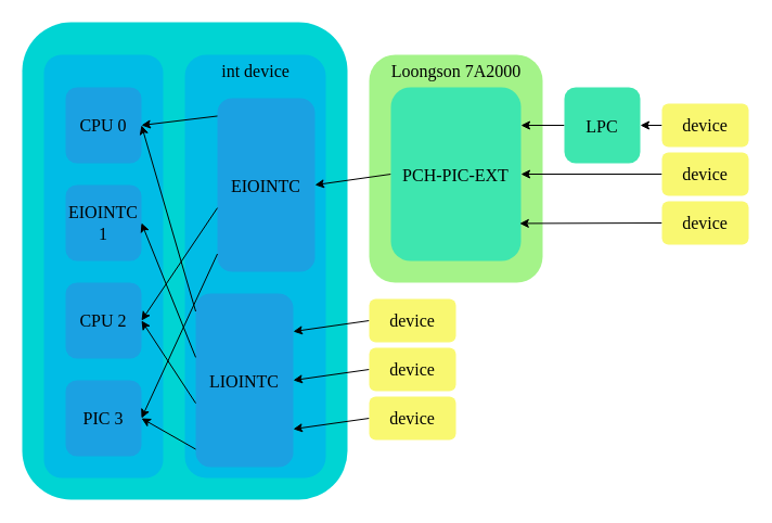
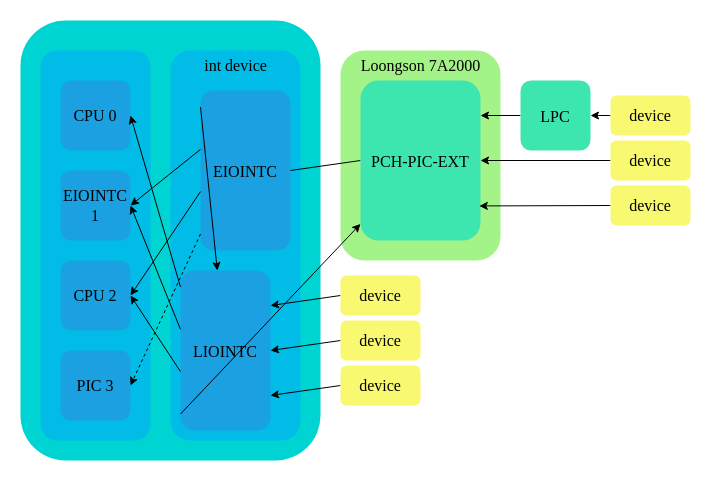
  <mxCell id="0" />
  <mxCell id="1" parent="0" />
  <mxCell id="2" value="" style="rounded=1;whiteSpace=wrap;html=1;fontFamily=Times New Roman;fontSize=16;fontColor=#000000;fillColor=#00D4D3;strokeColor=none;" parent="1" vertex="1"><mxGeometry x="20" y="20" width="300" height="440" as="geometry" /></mxCell>
  <mxCell id="3" value="" style="rounded=1;whiteSpace=wrap;html=1;fillColor=#00BCE6;strokeColor=none;" parent="1" vertex="1"><mxGeometry x="40" y="50" width="110" height="390" as="geometry" /></mxCell>
  <mxCell id="4" value="" style="rounded=1;whiteSpace=wrap;html=1;fontFamily=Times New Roman;fontSize=16;fontColor=#000000;fillColor=#A4F389;strokeColor=none;" parent="1" vertex="1"><mxGeometry x="340" y="50" width="160" height="210" as="geometry" /></mxCell>
  <mxCell id="5" value="" style="rounded=1;whiteSpace=wrap;html=1;fillColor=#00BCE6;strokeColor=none;" parent="1" vertex="1"><mxGeometry x="170" y="50" width="130" height="390" as="geometry" /></mxCell>
  <mxCell id="6" value="EIOINTC" style="%3CmxGraphModel%3E%3Croot%3E%3CmxCell%20id%3D%220%22%2F%3E%3CmxCell%20id%3D%221%22%20parent%3D%220%22%2F%3E%3CmxCell%20id%3D%222%22%20value%3D%22%E7%94%B3%E8%AF%B7%20IPIPE_IPI_BASE%20~%26%2310%3BIPIPE_IPI_BASE%20%2B%20NR_IPI%20%2B%26%2310%3BIPIPE_OOB_IPI_NR%20%E6%89%80%E6%9C%89%20ipipe%26%2310%3Bvirq%20%E5%8F%B7%22%20style%3D%22text%3BstrokeColor%3Dnone%3BfillColor%3D%23B3AFB5%3Balign%3Dcenter%3BverticalAlign%3Dmiddle%3BspacingLeft%3D4%3BspacingRight%3D4%3Boverflow%3Dhidden%3Brotatable%3D0%3Bpoints%3D%5B%5B0%2C0.5%5D%2C%5B1%2C0.5%5D%5D%3BportConstraint%3Deastwest%3BfontFamily%3DCourier%20New%3BfontSize%3D16%3BtextDirection%3Dltr%3BfontStyle%3D1%3Brounded%3D1%3BfontColor%3D%23000000%3BlabelBackgroundColor%3Dnone%3B%22%20vertex%3D%221%22%20parent%3D%221%22%3E%3CmxGeometry%20x%3D%22480%22%20y%3D%22512.5%22%20width%3D%22275%22%20height%3D%2285%22%20as%3D%22geometry%22%2F%3E%3C%2FmxCell%3E%3C%2Froot%3E%3C%2FmxGraphModel%3E;fontSize=16;fontFamily=Times New Roman;rounded=1;strokeColor=none;fillColor=#1BA1E2;fontColor=#000000;" parent="1" vertex="1"><mxGeometry x="200" y="90" width="90" height="160" as="geometry" /></mxCell>
  <mxCell id="7" value="&lt;font&gt;CPU 0&lt;/font&gt;" style="rounded=1;whiteSpace=wrap;html=1;fontSize=16;fillColor=#1BA1E2;fontColor=#000000;strokeColor=none;fontFamily=Times New Roman;fontStyle=0;fillStyle=auto;gradientColor=none;container=0;" parent="1" vertex="1"><mxGeometry x="60" y="80" width="70" height="70" as="geometry" /></mxCell>
- <mxCell id="8" style="edgeStyle=none;html=1;exitX=0;exitY=0.5;exitDx=0;exitDy=0;entryX=1;entryY=0.5;entryDx=0;entryDy=0;fontFamily=Times New Roman;fontSize=16;fontColor=#000000;" parent="1" source="9" target="6" edge="1"><mxGeometry relative="1" as="geometry" /></mxCell>
+ <mxCell id="8" style="edgeStyle=none;html=1;exitX=0;exitY=0.5;exitDx=0;exitDy=0;entryX=1;entryY=0.5;entryDx=0;entryDy=0;fontFamily=Times New Roman;fontSize=16;fontColor=#000000;endArrow=none;" parent="1" source="9" target="6" edge="1"><mxGeometry relative="1" as="geometry" /></mxCell>
  <mxCell id="9" value="PCH-PIC-EXT" style="%3CmxGraphModel%3E%3Croot%3E%3CmxCell%20id%3D%220%22%2F%3E%3CmxCell%20id%3D%221%22%20parent%3D%220%22%2F%3E%3CmxCell%20id%3D%222%22%20value%3D%22%E7%94%B3%E8%AF%B7%20IPIPE_IPI_BASE%20~%26%2310%3BIPIPE_IPI_BASE%20%2B%20NR_IPI%20%2B%26%2310%3BIPIPE_OOB_IPI_NR%20%E6%89%80%E6%9C%89%20ipipe%26%2310%3Bvirq%20%E5%8F%B7%22%20style%3D%22text%3BstrokeColor%3Dnone%3BfillColor%3D%23B3AFB5%3Balign%3Dcenter%3BverticalAlign%3Dmiddle%3BspacingLeft%3D4%3BspacingRight%3D4%3Boverflow%3Dhidden%3Brotatable%3D0%3Bpoints%3D%5B%5B0%2C0.5%5D%2C%5B1%2C0.5%5D%5D%3BportConstraint%3Deastwest%3BfontFamily%3DCourier%20New%3BfontSize%3D16%3BtextDirection%3Dltr%3BfontStyle%3D1%3Brounded%3D1%3BfontColor%3D%23000000%3BlabelBackgroundColor%3Dnone%3B%22%20vertex%3D%221%22%20parent%3D%221%22%3E%3CmxGeometry%20x%3D%22480%22%20y%3D%22512.5%22%20width%3D%22275%22%20height%3D%2285%22%20as%3D%22geometry%22%2F%3E%3C%2FmxCell%3E%3C%2Froot%3E%3C%2FmxGraphModel%3E;fontSize=16;fontFamily=Times New Roman;rounded=1;strokeColor=none;fillColor=#3EE6AF;fontColor=#000000;" parent="1" vertex="1"><mxGeometry x="360" y="80" width="120" height="160" as="geometry" /></mxCell>
  <mxCell id="10" style="edgeStyle=none;html=1;exitX=0;exitY=0.5;exitDx=0;exitDy=0;entryX=1;entryY=0.219;entryDx=0;entryDy=0;entryPerimeter=0;fontFamily=Times New Roman;fontSize=16;fontColor=#000000;" parent="1" source="11" target="23" edge="1"><mxGeometry relative="1" as="geometry" /></mxCell>
  <mxCell id="11" value="&lt;font&gt;device&lt;/font&gt;" style="rounded=1;whiteSpace=wrap;html=1;strokeColor=none;fontSize=16;fillColor=#F9F871;fontColor=#000000;fontFamily=Times New Roman;fontStyle=0;container=0;" parent="1" vertex="1"><mxGeometry x="340" y="275" width="80" height="40" as="geometry" /></mxCell>
  <mxCell id="12" style="edgeStyle=none;html=1;exitX=0;exitY=0.5;exitDx=0;exitDy=0;entryX=1;entryY=0.5;entryDx=0;entryDy=0;fontFamily=Times New Roman;fontSize=16;fontColor=#000000;" parent="1" source="13" target="23" edge="1"><mxGeometry relative="1" as="geometry" /></mxCell>
  <mxCell id="13" value="&lt;font&gt;device&lt;/font&gt;" style="rounded=1;whiteSpace=wrap;html=1;strokeColor=none;fontSize=16;fillColor=#F9F871;fontColor=#000000;fontFamily=Times New Roman;fontStyle=0;container=0;" parent="1" vertex="1"><mxGeometry x="340" y="320" width="80" height="40" as="geometry" /></mxCell>
  <mxCell id="14" style="edgeStyle=none;html=1;exitX=0;exitY=0.5;exitDx=0;exitDy=0;entryX=1;entryY=0.781;entryDx=0;entryDy=0;entryPerimeter=0;fontFamily=Times New Roman;fontSize=16;fontColor=#000000;" parent="1" source="15" target="23" edge="1"><mxGeometry relative="1" as="geometry" /></mxCell>
  <mxCell id="15" value="&lt;font&gt;device&lt;/font&gt;" style="rounded=1;whiteSpace=wrap;html=1;strokeColor=none;fontSize=16;fillColor=#F9F871;fontColor=#000000;fontFamily=Times New Roman;fontStyle=0;container=0;" parent="1" vertex="1"><mxGeometry x="340" y="365" width="80" height="40" as="geometry" /></mxCell>
  <mxCell id="16" value="&lt;font&gt;CPU 2&lt;/font&gt;" style="rounded=1;whiteSpace=wrap;html=1;fontSize=16;fillColor=#1BA1E2;fontColor=#000000;strokeColor=none;fontFamily=Times New Roman;fontStyle=0;fillStyle=auto;gradientColor=none;container=0;" parent="1" vertex="1"><mxGeometry x="60" y="260" width="70" height="70" as="geometry" /></mxCell>
  <mxCell id="17" value="&lt;font&gt;PIC 3&lt;/font&gt;" style="rounded=1;whiteSpace=wrap;html=1;fontSize=16;fillColor=#1BA1E2;fontColor=#000000;strokeColor=none;fontFamily=Times New Roman;fontStyle=0;fillStyle=auto;gradientColor=none;container=0;" parent="1" vertex="1"><mxGeometry x="60" y="350" width="70" height="70" as="geometry" /></mxCell>
  <mxCell id="18" value="&lt;font&gt;EIOINTC 1&lt;/font&gt;" style="rounded=1;whiteSpace=wrap;html=1;fontSize=16;fillColor=#1BA1E2;fontColor=#000000;strokeColor=none;fontFamily=Times New Roman;fontStyle=0;fillStyle=auto;gradientColor=none;container=0;" parent="1" vertex="1"><mxGeometry x="60" y="170" width="70" height="70" as="geometry" /></mxCell>
- <mxCell id="19" value="" style="endArrow=classic;html=1;entryX=1;entryY=0.5;entryDx=0;entryDy=0;exitX=0;exitY=0.103;exitDx=0;exitDy=0;exitPerimeter=0;" parent="1" source="6" target="7" edge="1"><mxGeometry width="50" height="50" relative="1" as="geometry"><mxPoint x="50" y="270" as="sourcePoint" /><mxPoint x="100" y="220" as="targetPoint" /></mxGeometry></mxCell>
+ <mxCell id="19" value="" style="endArrow=classic;html=1;exitX=0;exitY=0.103;exitDx=0;exitDy=0;exitPerimeter=0;" parent="1" source="6" target="23" edge="1"><mxGeometry width="50" height="50" relative="1" as="geometry"><mxPoint x="50" y="270" as="sourcePoint" /><mxPoint x="100" y="220" as="targetPoint" /></mxGeometry></mxCell>
+ <mxCell id="20" value="" style="endArrow=classic;html=1;entryX=1;entryY=0.5;entryDx=0;entryDy=0;exitX=0;exitY=0.368;exitDx=0;exitDy=0;exitPerimeter=0;" parent="1" source="6" target="18" edge="1"><mxGeometry width="50" height="50" relative="1" as="geometry"><mxPoint x="30" y="290" as="sourcePoint" /><mxPoint x="80" y="240" as="targetPoint" /></mxGeometry></mxCell>
  <mxCell id="21" value="" style="endArrow=classic;html=1;entryX=1;entryY=0.5;entryDx=0;entryDy=0;exitX=0;exitY=0.632;exitDx=0;exitDy=0;exitPerimeter=0;" parent="1" source="6" target="16" edge="1"><mxGeometry width="50" height="50" relative="1" as="geometry"><mxPoint x="190" y="350" as="sourcePoint" /><mxPoint x="240" y="300" as="targetPoint" /></mxGeometry></mxCell>
- <mxCell id="22" value="" style="endArrow=classic;html=1;entryX=1;entryY=0.5;entryDx=0;entryDy=0;exitX=0;exitY=0.897;exitDx=0;exitDy=0;exitPerimeter=0;" parent="1" source="6" target="17" edge="1"><mxGeometry width="50" height="50" relative="1" as="geometry"><mxPoint x="140" y="440" as="sourcePoint" /><mxPoint x="190" y="390" as="targetPoint" /></mxGeometry></mxCell>
+ <mxCell id="22" value="" style="endArrow=classic;html=1;entryX=1;entryY=0.5;entryDx=0;entryDy=0;exitX=0;exitY=0.897;exitDx=0;exitDy=0;exitPerimeter=0;dashed=1;" parent="1" source="6" target="17" edge="1"><mxGeometry width="50" height="50" relative="1" as="geometry"><mxPoint x="140" y="440" as="sourcePoint" /><mxPoint x="190" y="390" as="targetPoint" /></mxGeometry></mxCell>
  <mxCell id="23" value="LIOINTC" style="%3CmxGraphModel%3E%3Croot%3E%3CmxCell%20id%3D%220%22%2F%3E%3CmxCell%20id%3D%221%22%20parent%3D%220%22%2F%3E%3CmxCell%20id%3D%222%22%20value%3D%22%E7%94%B3%E8%AF%B7%20IPIPE_IPI_BASE%20~%26%2310%3BIPIPE_IPI_BASE%20%2B%20NR_IPI%20%2B%26%2310%3BIPIPE_OOB_IPI_NR%20%E6%89%80%E6%9C%89%20ipipe%26%2310%3Bvirq%20%E5%8F%B7%22%20style%3D%22text%3BstrokeColor%3Dnone%3BfillColor%3D%23B3AFB5%3Balign%3Dcenter%3BverticalAlign%3Dmiddle%3BspacingLeft%3D4%3BspacingRight%3D4%3Boverflow%3Dhidden%3Brotatable%3D0%3Bpoints%3D%5B%5B0%2C0.5%5D%2C%5B1%2C0.5%5D%5D%3BportConstraint%3Deastwest%3BfontFamily%3DCourier%20New%3BfontSize%3D16%3BtextDirection%3Dltr%3BfontStyle%3D1%3Brounded%3D1%3BfontColor%3D%23000000%3BlabelBackgroundColor%3Dnone%3B%22%20vertex%3D%221%22%20parent%3D%221%22%3E%3CmxGeometry%20x%3D%22480%22%20y%3D%22512.5%22%20width%3D%22275%22%20height%3D%2285%22%20as%3D%22geometry%22%2F%3E%3C%2FmxCell%3E%3C%2Froot%3E%3C%2FmxGraphModel%3E;fontSize=16;fontFamily=Times New Roman;rounded=1;strokeColor=none;fillColor=#1BA1E2;fontColor=#000000;" parent="1" vertex="1"><mxGeometry x="180" y="270" width="90" height="160" as="geometry" /></mxCell>
- <mxCell id="24" value="" style="endArrow=classic;html=1;entryX=1;entryY=0.5;entryDx=0;entryDy=0;exitX=0;exitY=0.897;exitDx=0;exitDy=0;exitPerimeter=0;" parent="1" source="23" target="17" edge="1"><mxGeometry width="50" height="50" relative="1" as="geometry"><mxPoint x="170" y="385" as="sourcePoint" /><mxPoint x="250" y="340" as="targetPoint" /></mxGeometry></mxCell>
+ <mxCell id="24" value="" style="endArrow=classic;html=1;exitX=0;exitY=0.897;exitDx=0;exitDy=0;exitPerimeter=0;" parent="1" source="23" target="9" edge="1"><mxGeometry width="50" height="50" relative="1" as="geometry"><mxPoint x="170" y="385" as="sourcePoint" /><mxPoint x="250" y="340" as="targetPoint" /></mxGeometry></mxCell>
  <mxCell id="25" value="" style="endArrow=classic;html=1;entryX=1;entryY=0.5;entryDx=0;entryDy=0;exitX=0;exitY=0.103;exitDx=0;exitDy=0;exitPerimeter=0;" parent="1" source="23" target="7" edge="1"><mxGeometry width="50" height="50" relative="1" as="geometry"><mxPoint x="160" y="130" as="sourcePoint" /><mxPoint x="250" y="190" as="targetPoint" /></mxGeometry></mxCell>
  <mxCell id="26" value="" style="endArrow=classic;html=1;entryX=1;entryY=0.5;entryDx=0;entryDy=0;exitX=0;exitY=0.368;exitDx=0;exitDy=0;exitPerimeter=0;" parent="1" source="23" target="18" edge="1"><mxGeometry width="50" height="50" relative="1" as="geometry"><mxPoint x="170" y="190" as="sourcePoint" /><mxPoint x="240" y="170" as="targetPoint" /></mxGeometry></mxCell>
  <mxCell id="27" value="" style="endArrow=classic;html=1;entryX=1;entryY=0.5;entryDx=0;entryDy=0;exitX=0;exitY=0.632;exitDx=0;exitDy=0;exitPerimeter=0;" parent="1" source="23" target="16" edge="1"><mxGeometry width="50" height="50" relative="1" as="geometry"><mxPoint x="190" y="330" as="sourcePoint" /><mxPoint x="240" y="280" as="targetPoint" /></mxGeometry></mxCell>
  <mxCell id="28" value="&lt;font color=&quot;#000000&quot;&gt;int device&lt;/font&gt;" style="text;html=1;align=center;verticalAlign=middle;resizable=0;points=[];autosize=1;strokeColor=none;fillColor=none;fontFamily=Times New Roman;fontSize=16;" parent="1" vertex="1"><mxGeometry x="190" y="50" width="90" height="30" as="geometry" /></mxCell>
  <mxCell id="29" style="edgeStyle=none;html=1;exitX=0;exitY=0.5;exitDx=0;exitDy=0;entryX=1;entryY=0.219;entryDx=0;entryDy=0;entryPerimeter=0;fontFamily=Times New Roman;fontSize=16;fontColor=#000000;" parent="1" source="30" target="9" edge="1"><mxGeometry relative="1" as="geometry" /></mxCell>
  <mxCell id="30" value="LPC" style="%3CmxGraphModel%3E%3Croot%3E%3CmxCell%20id%3D%220%22%2F%3E%3CmxCell%20id%3D%221%22%20parent%3D%220%22%2F%3E%3CmxCell%20id%3D%222%22%20value%3D%22%E7%94%B3%E8%AF%B7%20IPIPE_IPI_BASE%20~%26%2310%3BIPIPE_IPI_BASE%20%2B%20NR_IPI%20%2B%26%2310%3BIPIPE_OOB_IPI_NR%20%E6%89%80%E6%9C%89%20ipipe%26%2310%3Bvirq%20%E5%8F%B7%22%20style%3D%22text%3BstrokeColor%3Dnone%3BfillColor%3D%23B3AFB5%3Balign%3Dcenter%3BverticalAlign%3Dmiddle%3BspacingLeft%3D4%3BspacingRight%3D4%3Boverflow%3Dhidden%3Brotatable%3D0%3Bpoints%3D%5B%5B0%2C0.5%5D%2C%5B1%2C0.5%5D%5D%3BportConstraint%3Deastwest%3BfontFamily%3DCourier%20New%3BfontSize%3D16%3BtextDirection%3Dltr%3BfontStyle%3D1%3Brounded%3D1%3BfontColor%3D%23000000%3BlabelBackgroundColor%3Dnone%3B%22%20vertex%3D%221%22%20parent%3D%221%22%3E%3CmxGeometry%20x%3D%22480%22%20y%3D%22512.5%22%20width%3D%22275%22%20height%3D%2285%22%20as%3D%22geometry%22%2F%3E%3C%2FmxCell%3E%3C%2Froot%3E%3C%2FmxGraphModel%3E;fontSize=16;fontFamily=Times New Roman;rounded=1;strokeColor=none;fillColor=#3EE6AF;fontColor=#000000;" parent="1" vertex="1"><mxGeometry x="520" y="80" width="70" height="70" as="geometry" /></mxCell>
  <mxCell id="31" value="Loongson 7A2000" style="text;html=1;align=center;verticalAlign=middle;resizable=0;points=[];autosize=1;strokeColor=none;fillColor=none;fontSize=16;fontFamily=Times New Roman;fontColor=#000000;" parent="1" vertex="1"><mxGeometry x="350" y="50" width="140" height="30" as="geometry" /></mxCell>
  <mxCell id="32" style="edgeStyle=none;html=1;exitX=0;exitY=0.5;exitDx=0;exitDy=0;entryX=1;entryY=0.5;entryDx=0;entryDy=0;fontFamily=Times New Roman;fontSize=16;fontColor=#000000;" parent="1" source="33" target="30" edge="1"><mxGeometry relative="1" as="geometry" /></mxCell>
  <mxCell id="33" value="&lt;font&gt;device&lt;/font&gt;" style="rounded=1;whiteSpace=wrap;html=1;strokeColor=none;fontSize=16;fillColor=#F9F871;fontColor=#000000;fontFamily=Times New Roman;fontStyle=0;container=0;" parent="1" vertex="1"><mxGeometry x="610" y="95" width="80" height="40" as="geometry" /></mxCell>
  <mxCell id="34" style="edgeStyle=none;html=1;exitX=0;exitY=0.5;exitDx=0;exitDy=0;entryX=1;entryY=0.5;entryDx=0;entryDy=0;fontFamily=Times New Roman;fontSize=16;fontColor=#000000;" parent="1" source="35" target="9" edge="1"><mxGeometry relative="1" as="geometry" /></mxCell>
  <mxCell id="35" value="&lt;font&gt;device&lt;/font&gt;" style="rounded=1;whiteSpace=wrap;html=1;strokeColor=none;fontSize=16;fillColor=#F9F871;fontColor=#000000;fontFamily=Times New Roman;fontStyle=0;container=0;" parent="1" vertex="1"><mxGeometry x="610" y="140" width="80" height="40" as="geometry" /></mxCell>
  <mxCell id="36" style="edgeStyle=none;html=1;exitX=0;exitY=0.5;exitDx=0;exitDy=0;entryX=0.99;entryY=0.784;entryDx=0;entryDy=0;entryPerimeter=0;fontFamily=Times New Roman;fontSize=16;fontColor=#000000;" parent="1" source="37" target="9" edge="1"><mxGeometry relative="1" as="geometry" /></mxCell>
  <mxCell id="37" value="&lt;font&gt;device&lt;/font&gt;" style="rounded=1;whiteSpace=wrap;html=1;strokeColor=none;fontSize=16;fillColor=#F9F871;fontColor=#000000;fontFamily=Times New Roman;fontStyle=0;container=0;" parent="1" vertex="1"><mxGeometry x="610" y="185" width="80" height="40" as="geometry" /></mxCell>
